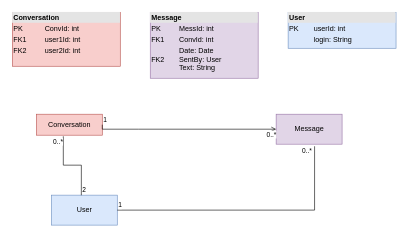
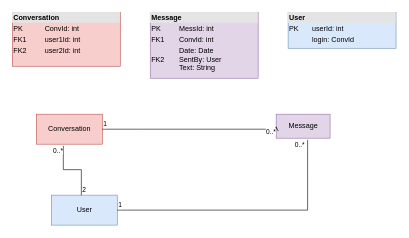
  <mxCell id="0" />
  <mxCell id="1" parent="0" />
  <mxCell id="2" value="&lt;div style=&quot;box-sizing:border-box;width:100%;background:#e4e4e4;padding:2px;&quot;&gt;&lt;b&gt;Conversation&lt;/b&gt;&lt;br&gt;&lt;/div&gt;&lt;table style=&quot;width:100%;font-size:1em;&quot; cellspacing=&quot;0&quot; cellpadding=&quot;2&quot;&gt;&lt;tbody&gt;&lt;tr&gt;&lt;td&gt;PK&lt;/td&gt;&lt;td&gt;ConvId: int&lt;br&gt;&lt;/td&gt;&lt;/tr&gt;&lt;tr&gt;&lt;td&gt;FK1&lt;/td&gt;&lt;td&gt;user1Id: int&lt;br&gt;&lt;/td&gt;&lt;/tr&gt;&lt;tr&gt;&lt;td&gt;FK2&lt;br&gt;&lt;/td&gt;&lt;td&gt;user2Id: int&lt;br&gt;&lt;/td&gt;&lt;/tr&gt;&lt;/tbody&gt;&lt;/table&gt;" style="verticalAlign=top;align=left;overflow=fill;html=1;fillColor=#f8cecc;strokeColor=#b85450;" vertex="1" parent="1"><mxGeometry x="20" y="20" width="180" height="90" as="geometry" /></mxCell>
  <mxCell id="3" value="&lt;div style=&quot;box-sizing:border-box;width:100%;background:#e4e4e4;padding:2px;&quot;&gt;&lt;b&gt;Message&lt;/b&gt;&lt;/div&gt;&lt;table style=&quot;width:100%;font-size:1em;&quot; cellspacing=&quot;0&quot; cellpadding=&quot;2&quot;&gt;&lt;tbody&gt;&lt;tr&gt;&lt;td&gt;PK&lt;/td&gt;&lt;td&gt;MessId: int&lt;br&gt;&lt;/td&gt;&lt;/tr&gt;&lt;tr&gt;&lt;td&gt;FK1&lt;br&gt;&lt;/td&gt;&lt;td&gt;ConvId: int&lt;br&gt;&lt;/td&gt;&lt;/tr&gt;&lt;tr&gt;&lt;td&gt;FK2&lt;br&gt;&lt;/td&gt;&lt;td&gt;Date: Date&lt;br&gt;SentBy: User&lt;br&gt;Text: String&lt;br&gt;&lt;/td&gt;&lt;/tr&gt;&lt;/tbody&gt;&lt;/table&gt;" style="verticalAlign=top;align=left;overflow=fill;html=1;fillColor=#e1d5e7;strokeColor=#9673a6;" vertex="1" parent="1"><mxGeometry x="250" y="20" width="180" height="110" as="geometry" /></mxCell>
- <mxCell id="4" value="&lt;div style=&quot;box-sizing:border-box;width:100%;background:#e4e4e4;padding:2px;&quot;&gt;&lt;b&gt;User&lt;/b&gt;&lt;/div&gt;&lt;table style=&quot;width:100%;font-size:1em;&quot; cellspacing=&quot;0&quot; cellpadding=&quot;2&quot;&gt;&lt;tbody&gt;&lt;tr&gt;&lt;td&gt;PK&lt;/td&gt;&lt;td&gt;userId: int&lt;br&gt;&lt;/td&gt;&lt;/tr&gt;&lt;tr&gt;&lt;td&gt;&lt;br&gt;&lt;/td&gt;&lt;td&gt;login: String&lt;br&gt;&lt;/td&gt;&lt;/tr&gt;&lt;tr&gt;&lt;td&gt;&lt;br&gt;&lt;/td&gt;&lt;td&gt;&lt;br&gt;&lt;/td&gt;&lt;/tr&gt;&lt;/tbody&gt;&lt;/table&gt;" style="verticalAlign=top;align=left;overflow=fill;html=1;fillColor=#dae8fc;strokeColor=#6c8ebf;" vertex="1" parent="1"><mxGeometry x="480" y="20" width="180" height="60" as="geometry" /></mxCell>
- <mxCell id="5" value="Conversation" style="html=1;fillColor=#f8cecc;strokeColor=#b85450;" vertex="1" parent="1"><mxGeometry x="60" y="190" width="110" height="35" as="geometry" /></mxCell>
- <mxCell id="6" value="Message" style="html=1;fillColor=#e1d5e7;strokeColor=#9673a6;" vertex="1" parent="1"><mxGeometry x="460" y="190" width="110" height="50" as="geometry" /></mxCell>
+ <mxCell id="4" value="&lt;div style=&quot;box-sizing:border-box;width:100%;background:#e4e4e4;padding:2px;&quot;&gt;&lt;b&gt;User&lt;/b&gt;&lt;/div&gt;&lt;table style=&quot;width:100%;font-size:1em;&quot; cellspacing=&quot;0&quot; cellpadding=&quot;2&quot;&gt;&lt;tbody&gt;&lt;tr&gt;&lt;td&gt;PK&lt;/td&gt;&lt;td&gt;userId: int&lt;br&gt;&lt;/td&gt;&lt;/tr&gt;&lt;tr&gt;&lt;td&gt;&lt;br&gt;&lt;/td&gt;&lt;td&gt;login: ConvId&lt;br&gt;&lt;/td&gt;&lt;/tr&gt;&lt;tr&gt;&lt;td&gt;&lt;br&gt;&lt;/td&gt;&lt;td&gt;&lt;br&gt;&lt;/td&gt;&lt;/tr&gt;&lt;/tbody&gt;&lt;/table&gt;" style="verticalAlign=top;align=left;overflow=fill;html=1;fillColor=#dae8fc;strokeColor=#6c8ebf;" vertex="1" parent="1"><mxGeometry x="480" y="20" width="180" height="60" as="geometry" /></mxCell>
+ <mxCell id="5" value="Conversation" style="html=1;fillColor=#f8cecc;strokeColor=#b85450;" vertex="1" parent="1"><mxGeometry x="60" y="190" width="110" height="50" as="geometry" /></mxCell>
+ <mxCell id="6" value="Message" style="html=1;fillColor=#e1d5e7;strokeColor=#9673a6;" vertex="1" parent="1"><mxGeometry x="460" y="190" width="90" height="40" as="geometry" /></mxCell>
  <mxCell id="7" value="User" style="html=1;fillColor=#dae8fc;strokeColor=#6c8ebf;" vertex="1" parent="1"><mxGeometry x="85" y="325" width="110" height="50" as="geometry" /></mxCell>
  <mxCell id="8" value="" style="endArrow=none;html=1;edgeStyle=orthogonalEdgeStyle;rounded=0;exitX=0.455;exitY=0.003;exitDx=0;exitDy=0;exitPerimeter=0;entryX=0.409;entryY=1.053;entryDx=0;entryDy=0;entryPerimeter=0;" edge="1" parent="1" source="7" target="5"><mxGeometry relative="1" as="geometry"><mxPoint x="160" y="290" as="sourcePoint" /><mxPoint x="320" y="290" as="targetPoint" /></mxGeometry></mxCell>
  <mxCell id="9" value="2" style="edgeLabel;resizable=0;html=1;align=left;verticalAlign=bottom;" connectable="0" vertex="1" parent="8"><mxGeometry x="-1" relative="1" as="geometry" /></mxCell>
  <mxCell id="10" value="0..*" style="edgeLabel;resizable=0;html=1;align=right;verticalAlign=bottom;" connectable="0" vertex="1" parent="8"><mxGeometry x="1" relative="1" as="geometry"><mxPoint y="17" as="offset" /></mxGeometry></mxCell>
  <mxCell id="11" value="" style="endArrow=open;html=1;edgeStyle=orthogonalEdgeStyle;rounded=0;exitX=1;exitY=0.5;exitDx=0;exitDy=0;entryX=0;entryY=0.5;entryDx=0;entryDy=0;" edge="1" parent="1" source="5" target="6"><mxGeometry relative="1" as="geometry"><mxPoint x="115.05" y="360.15" as="sourcePoint" /><mxPoint x="114.99" y="252.65" as="targetPoint" /><Array as="points"><mxPoint x="230" y="215" /><mxPoint x="230" y="215" /></Array></mxGeometry></mxCell>
  <mxCell id="12" value="1" style="edgeLabel;resizable=0;html=1;align=left;verticalAlign=bottom;" connectable="0" vertex="1" parent="11"><mxGeometry x="-1" relative="1" as="geometry" /></mxCell>
  <mxCell id="13" value="0..*" style="edgeLabel;resizable=0;html=1;align=right;verticalAlign=bottom;" connectable="0" vertex="1" parent="11"><mxGeometry x="1" relative="1" as="geometry"><mxPoint y="17" as="offset" /></mxGeometry></mxCell>
  <mxCell id="14" value="" style="endArrow=none;html=1;edgeStyle=orthogonalEdgeStyle;rounded=0;exitX=1;exitY=0.5;exitDx=0;exitDy=0;entryX=0.583;entryY=1.07;entryDx=0;entryDy=0;entryPerimeter=0;" edge="1" parent="1" source="7" target="6"><mxGeometry relative="1" as="geometry"><mxPoint x="115.05" y="360.15" as="sourcePoint" /><mxPoint x="114.99" y="252.65" as="targetPoint" /></mxGeometry></mxCell>
  <mxCell id="15" value="1" style="edgeLabel;resizable=0;html=1;align=left;verticalAlign=bottom;" connectable="0" vertex="1" parent="14"><mxGeometry x="-1" relative="1" as="geometry" /></mxCell>
  <mxCell id="16" value="0..*" style="edgeLabel;resizable=0;html=1;align=right;verticalAlign=bottom;" connectable="0" vertex="1" parent="14"><mxGeometry x="1" relative="1" as="geometry"><mxPoint x="-4" y="17" as="offset" /></mxGeometry></mxCell>
